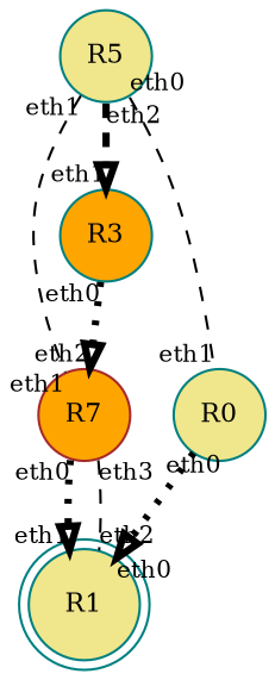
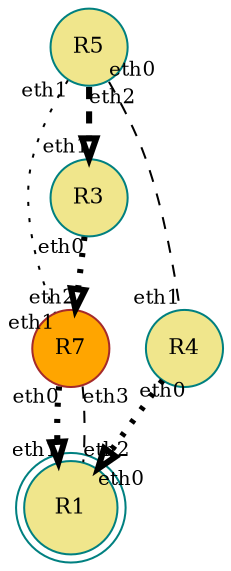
  graph {
    mindist=5
    node [color=teal fillcolor=khaki fontsize=11 shape=circle style=filled]
    edge [arrowhead=empty arrowtail=none dir=both fontsize=8 headlabel=eth1 labeldistance=1.0 labelfontsize=10 penwidth=3 style=dotted taillabel=eth0]
    R1 [shape=doublecircle]
    n2 [color=brown fillcolor=orange label=R7]
-   R3 [fillcolor=orange]
-   R4 [label=R0]
+   R3
+   R4
    R5
    n2 -- R1
    n2 -- R1 [arrowhead=none headlabel=eth2 style=dashed taillabel=eth3 penwidth=""]
    R3 -- n2 [headlabel=eth2]
    R4 -- R1 [headlabel=eth0]
-   R5 -- n2 [arrowhead=none style=dashed taillabel=eth1 penwidth=""]
+   R5 -- n2 [arrowhead=none taillabel=eth1 penwidth=""]
    R5 -- R3 [style=dashed taillabel=eth2]
    R5 -- R4 [arrowhead=none style=dashed penwidth=""]
  }
